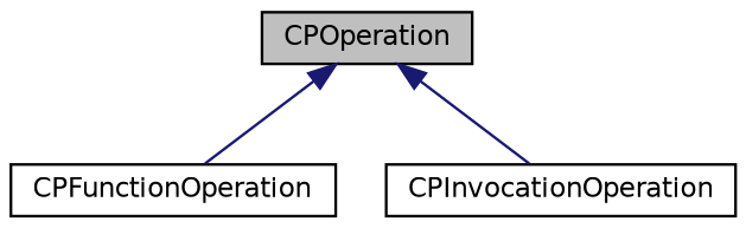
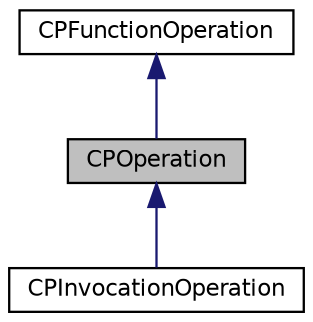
  digraph {
    node [color=black fillcolor=white fontname=Helvetica fontsize=10 shape=record style=filled]
    edge [color=midnightblue dir=back fontname=Helvetica fontsize=10 labelfontname=Helvetica labelfontsize=10 style=solid]
    n1 [fillcolor=grey75 fontcolor=black height=0.2 label=CPOperation width=0.4]
    n2 [height=0.2 label=CPFunctionOperation width=0.4]
    n3 [height=0.2 label=CPInvocationOperation width=0.4]
-   n1 -> n2
+   n2 -> n1
    n1 -> n3
  }
